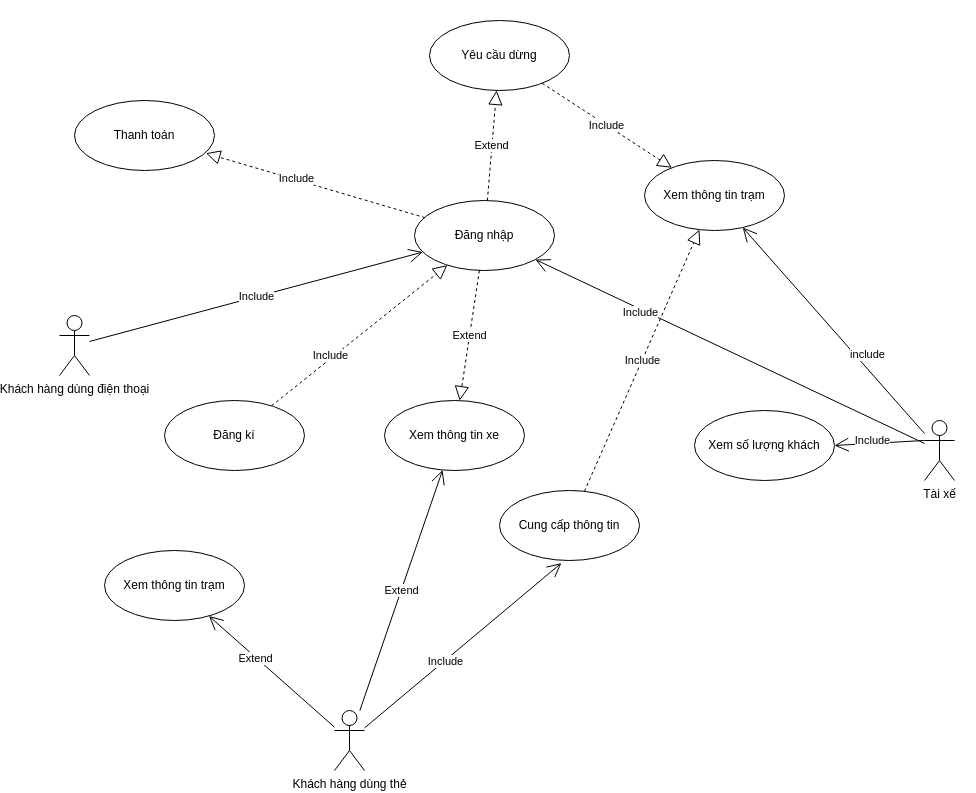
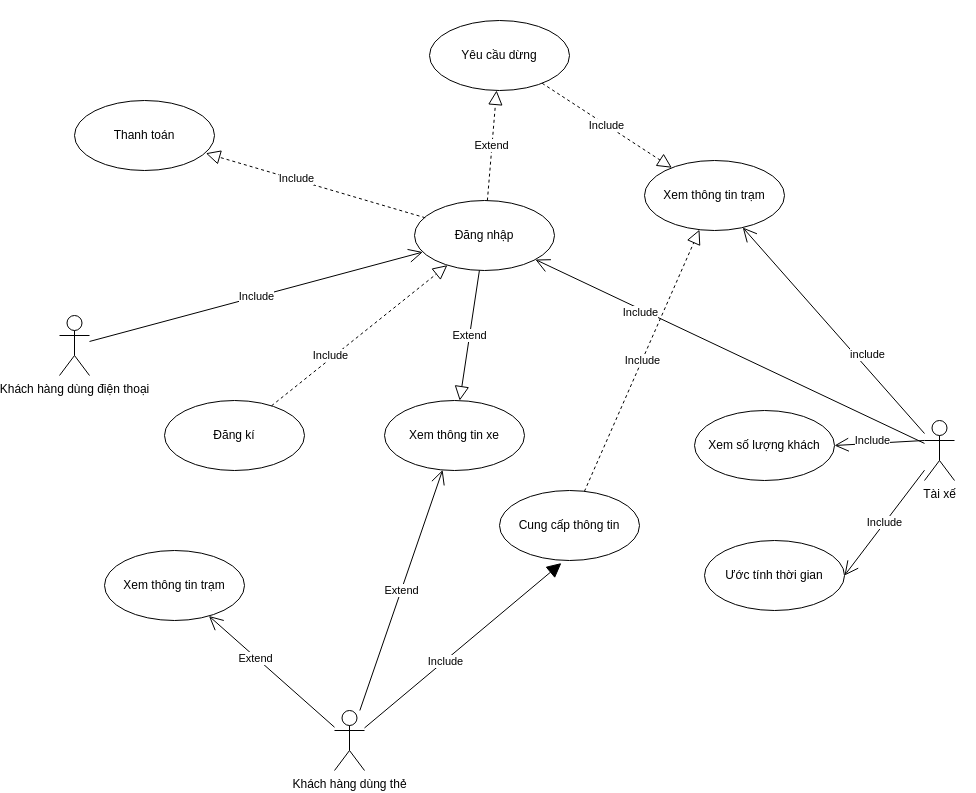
  <mxCell id="0" />
  <mxCell id="1" parent="0" />
  <mxCell id="2" value="Khách hàng dùng điện thoại" style="shape=umlActor;verticalLabelPosition=bottom;verticalAlign=top;html=1;" vertex="1" parent="1"><mxGeometry x="20" y="315" width="30" height="60" as="geometry" /></mxCell>
  <mxCell id="3" value="Khách hàng dùng thẻ" style="shape=umlActor;verticalLabelPosition=bottom;verticalAlign=top;html=1;" vertex="1" parent="1"><mxGeometry x="295" y="710" width="30" height="60" as="geometry" /></mxCell>
  <mxCell id="4" value="Tài xế" style="shape=umlActor;verticalLabelPosition=bottom;verticalAlign=top;html=1;" vertex="1" parent="1"><mxGeometry x="885" y="420" width="30" height="60" as="geometry" /></mxCell>
+ <mxCell id="5" value="Ước tính thời gian" style="ellipse;whiteSpace=wrap;html=1;" vertex="1" parent="1"><mxGeometry x="665" y="540" width="140" height="70" as="geometry" /></mxCell>
  <mxCell id="6" value="Xem số lượng khách" style="ellipse;whiteSpace=wrap;html=1;" vertex="1" parent="1"><mxGeometry x="655" y="410" width="140" height="70" as="geometry" /></mxCell>
  <mxCell id="7" value="Xem thông tin trạm" style="ellipse;whiteSpace=wrap;html=1;" vertex="1" parent="1"><mxGeometry x="605" y="160" width="140" height="70" as="geometry" /></mxCell>
+ <mxCell id="8" value="Include" style="endArrow=open;endFill=1;endSize=12;html=1;rounded=0;entryX=1;entryY=0.5;entryDx=0;entryDy=0;" edge="1" parent="1" source="4" target="5"><mxGeometry width="160" relative="1" as="geometry"><mxPoint x="855" y="430" as="sourcePoint" /><mxPoint x="895" y="540" as="targetPoint" /></mxGeometry></mxCell>
  <mxCell id="9" value="" style="endArrow=open;endFill=1;endSize=12;html=1;rounded=0;entryX=1;entryY=0.5;entryDx=0;entryDy=0;exitX=0;exitY=0.333;exitDx=0;exitDy=0;exitPerimeter=0;" edge="1" parent="1" source="4" target="6"><mxGeometry width="160" relative="1" as="geometry"><mxPoint x="745" y="380" as="sourcePoint" /><mxPoint x="905" y="380" as="targetPoint" /></mxGeometry></mxCell>
  <mxCell id="10" value="Include" style="edgeLabel;html=1;align=center;verticalAlign=middle;resizable=0;points=[];" vertex="1" connectable="0" parent="9"><mxGeometry x="0.156" y="-3" relative="1" as="geometry"><mxPoint as="offset" /></mxGeometry></mxCell>
  <mxCell id="11" value="" style="endArrow=open;endFill=1;endSize=12;html=1;rounded=0;" edge="1" parent="1" source="4" target="7"><mxGeometry width="160" relative="1" as="geometry"><mxPoint x="885" y="410" as="sourcePoint" /><mxPoint x="895" y="270" as="targetPoint" /></mxGeometry></mxCell>
  <mxCell id="12" value="include" style="edgeLabel;html=1;align=center;verticalAlign=middle;resizable=0;points=[];" vertex="1" connectable="0" parent="11"><mxGeometry x="-0.536" y="4" relative="1" as="geometry"><mxPoint x="-12" y="-34" as="offset" /></mxGeometry></mxCell>
  <mxCell id="13" value="Xem thông tin trạm" style="ellipse;whiteSpace=wrap;html=1;" vertex="1" parent="1"><mxGeometry x="65" y="550" width="140" height="70" as="geometry" /></mxCell>
  <mxCell id="14" value="Cung cấp thông tin" style="ellipse;whiteSpace=wrap;html=1;" vertex="1" parent="1"><mxGeometry x="460" y="490" width="140" height="70" as="geometry" /></mxCell>
  <mxCell id="15" value="" style="endArrow=open;endFill=1;endSize=12;html=1;rounded=0;" edge="1" parent="1" source="3" target="13"><mxGeometry width="160" relative="1" as="geometry"><mxPoint x="85" y="890" as="sourcePoint" /><mxPoint x="245" y="890" as="targetPoint" /></mxGeometry></mxCell>
  <mxCell id="16" value="Extend" style="edgeLabel;html=1;align=center;verticalAlign=middle;resizable=0;points=[];" vertex="1" connectable="0" parent="15"><mxGeometry x="0.252" y="1" relative="1" as="geometry"><mxPoint as="offset" /></mxGeometry></mxCell>
- <mxCell id="17" value="" style="endArrow=open;endFill=1;endSize=12;html=1;rounded=0;entryX=0.442;entryY=1.037;entryDx=0;entryDy=0;entryPerimeter=0;" edge="1" parent="1" source="3" target="14"><mxGeometry width="160" relative="1" as="geometry"><mxPoint x="315" y="880" as="sourcePoint" /><mxPoint x="475" y="880" as="targetPoint" /></mxGeometry></mxCell>
+ <mxCell id="17" value="" style="endArrow=block;endFill=1;endSize=12;html=1;rounded=0;entryX=0.442;entryY=1.037;entryDx=0;entryDy=0;entryPerimeter=0;" edge="1" parent="1" source="3" target="14"><mxGeometry width="160" relative="1" as="geometry"><mxPoint x="315" y="880" as="sourcePoint" /><mxPoint x="475" y="880" as="targetPoint" /></mxGeometry></mxCell>
  <mxCell id="18" value="Include" style="edgeLabel;html=1;align=center;verticalAlign=middle;resizable=0;points=[];" vertex="1" connectable="0" parent="17"><mxGeometry x="-0.185" relative="1" as="geometry"><mxPoint as="offset" /></mxGeometry></mxCell>
  <mxCell id="19" value="Đăng nhập" style="ellipse;whiteSpace=wrap;html=1;" vertex="1" parent="1"><mxGeometry x="375" y="200" width="140" height="70" as="geometry" /></mxCell>
  <mxCell id="20" value="Đăng kí" style="ellipse;whiteSpace=wrap;html=1;" vertex="1" parent="1"><mxGeometry x="125" y="400" width="140" height="70" as="geometry" /></mxCell>
  <mxCell id="21" value="Thanh toán" style="ellipse;whiteSpace=wrap;html=1;" vertex="1" parent="1"><mxGeometry x="35" y="100" width="140" height="70" as="geometry" /></mxCell>
  <mxCell id="22" value="Include" style="endArrow=open;endFill=1;endSize=12;html=1;rounded=0;" edge="1" parent="1" source="2" target="19"><mxGeometry width="160" relative="1" as="geometry"><mxPoint x="-85" y="300" as="sourcePoint" /><mxPoint x="75" y="300" as="targetPoint" /></mxGeometry></mxCell>
  <mxCell id="23" value="Yêu cầu dừng" style="ellipse;whiteSpace=wrap;html=1;" vertex="1" parent="1"><mxGeometry x="390" y="20" width="140" height="70" as="geometry" /></mxCell>
  <mxCell id="24" value="" style="endArrow=block;dashed=1;endFill=0;endSize=12;html=1;rounded=0;" edge="1" parent="1" source="20" target="19"><mxGeometry width="160" relative="1" as="geometry"><mxPoint x="55" y="400" as="sourcePoint" /><mxPoint x="215" y="400" as="targetPoint" /></mxGeometry></mxCell>
  <mxCell id="25" value="Include" style="edgeLabel;html=1;align=center;verticalAlign=middle;resizable=0;points=[];" vertex="1" connectable="0" parent="24"><mxGeometry x="-0.313" y="2" relative="1" as="geometry"><mxPoint y="-1" as="offset" /></mxGeometry></mxCell>
  <mxCell id="26" value="" style="endArrow=open;endFill=1;endSize=12;html=1;rounded=0;" edge="1" parent="1" source="4" target="19"><mxGeometry width="160" relative="1" as="geometry"><mxPoint x="605" y="190" as="sourcePoint" /><mxPoint x="765" y="190" as="targetPoint" /></mxGeometry></mxCell>
  <mxCell id="27" value="Include" style="edgeLabel;html=1;align=center;verticalAlign=middle;resizable=0;points=[];" vertex="1" connectable="0" parent="26"><mxGeometry x="0.453" y="3" relative="1" as="geometry"><mxPoint as="offset" /></mxGeometry></mxCell>
  <mxCell id="28" value="Extend" style="endArrow=block;dashed=1;endFill=0;endSize=12;html=1;rounded=0;" edge="1" parent="1" source="19" target="23"><mxGeometry width="160" relative="1" as="geometry"><mxPoint x="405" y="160" as="sourcePoint" /><mxPoint x="565" y="160" as="targetPoint" /></mxGeometry></mxCell>
  <mxCell id="29" value="Include" style="endArrow=block;dashed=1;endFill=0;endSize=12;html=1;rounded=0;" edge="1" parent="1" source="23" target="7"><mxGeometry width="160" relative="1" as="geometry"><mxPoint x="415" y="110" as="sourcePoint" /><mxPoint x="715" y="170" as="targetPoint" /></mxGeometry></mxCell>
  <mxCell id="30" value="" style="endArrow=block;dashed=1;endFill=0;endSize=12;html=1;rounded=0;" edge="1" parent="1"><mxGeometry width="160" relative="1" as="geometry"><mxPoint x="385.676" y="217.244" as="sourcePoint" /><mxPoint x="166.335" y="152.746" as="targetPoint" /></mxGeometry></mxCell>
  <mxCell id="31" value="Include" style="edgeLabel;html=1;align=center;verticalAlign=middle;resizable=0;points=[];" vertex="1" connectable="0" parent="30"><mxGeometry x="0.181" y="-2" relative="1" as="geometry"><mxPoint as="offset" /></mxGeometry></mxCell>
  <mxCell id="32" value="Include" style="endArrow=block;dashed=1;endFill=0;endSize=12;html=1;rounded=0;" edge="1" parent="1" source="14" target="7"><mxGeometry width="160" relative="1" as="geometry"><mxPoint x="355" y="490" as="sourcePoint" /><mxPoint x="515" y="490" as="targetPoint" /></mxGeometry></mxCell>
  <mxCell id="33" value="Xem thông tin xe" style="ellipse;whiteSpace=wrap;html=1;" vertex="1" parent="1"><mxGeometry x="345" y="400" width="140" height="70" as="geometry" /></mxCell>
  <mxCell id="34" value="Extend" style="endArrow=open;endFill=1;endSize=12;html=1;rounded=0;" edge="1" source="3" target="33" parent="1"><mxGeometry width="160" relative="1" as="geometry"><mxPoint x="424.62" y="820" as="sourcePoint" /><mxPoint x="395" y="820" as="targetPoint" /></mxGeometry></mxCell>
- <mxCell id="35" value="Extend" style="endArrow=block;dashed=1;endFill=0;endSize=12;html=1;rounded=0;" edge="1" parent="1" source="19" target="33"><mxGeometry width="160" relative="1" as="geometry"><mxPoint x="425" y="300" as="sourcePoint" /><mxPoint x="585" y="300" as="targetPoint" /></mxGeometry></mxCell>
+ <mxCell id="35" value="Extend" style="endArrow=block;dashed=0;endFill=0;endSize=12;html=1;rounded=0;" edge="1" parent="1" source="19" target="33"><mxGeometry width="160" relative="1" as="geometry"><mxPoint x="425" y="300" as="sourcePoint" /><mxPoint x="585" y="300" as="targetPoint" /></mxGeometry></mxCell>
